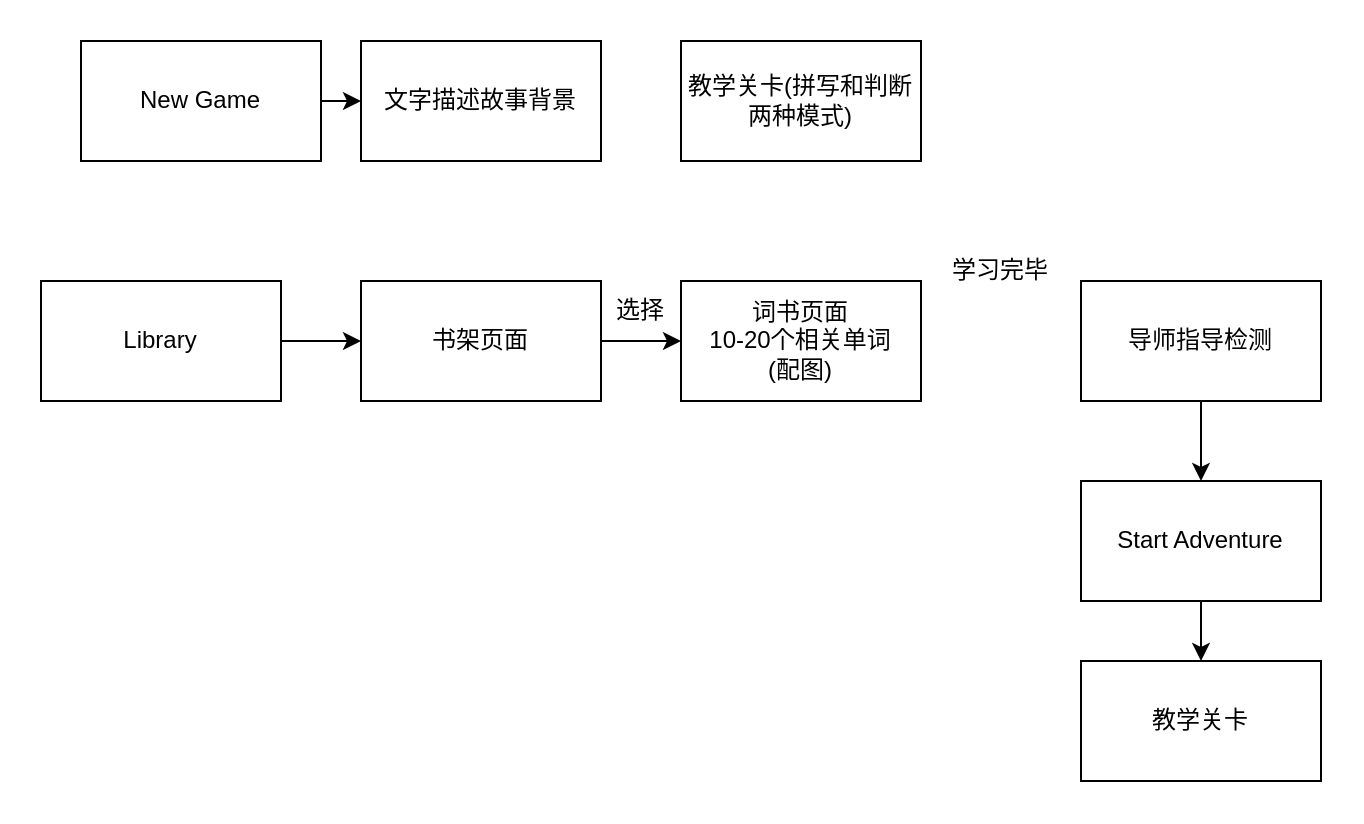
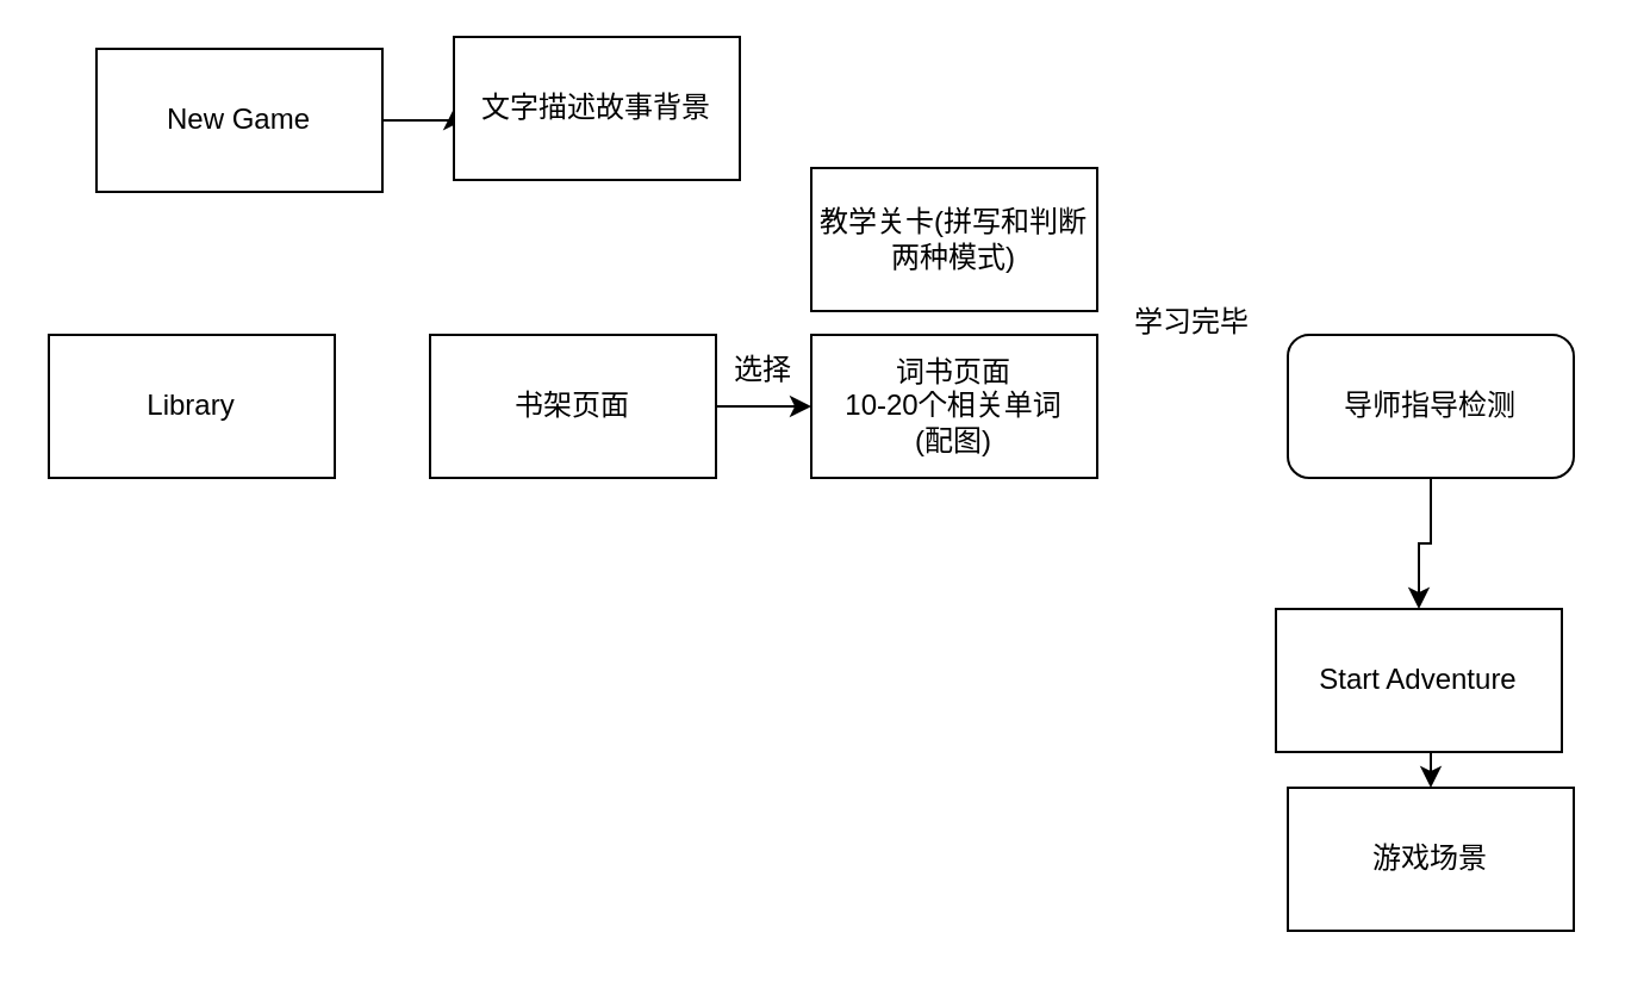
  <mxCell id="0" />
  <mxCell id="1" parent="0" />
  <mxCell id="2" style="edgeStyle=orthogonalEdgeStyle;rounded=0;orthogonalLoop=1;jettySize=auto;html=1;exitX=1;exitY=0.5;exitDx=0;exitDy=0;entryX=0;entryY=0.5;entryDx=0;entryDy=0;" edge="1" parent="1" source="3" target="4"><mxGeometry relative="1" as="geometry" /></mxCell>
  <mxCell id="3" value="New Game" style="rounded=0;whiteSpace=wrap;html=1;" vertex="1" parent="1"><mxGeometry x="40" y="20" width="120" height="60" as="geometry" /></mxCell>
- <mxCell id="4" value="文字描述故事背景" style="rounded=0;whiteSpace=wrap;html=1;" vertex="1" parent="1"><mxGeometry x="180" y="20" width="120" height="60" as="geometry" /></mxCell>
- <mxCell id="5" value="教学关卡(拼写和判断两种模式)" style="rounded=0;whiteSpace=wrap;html=1;" vertex="1" parent="1"><mxGeometry x="340" y="20" width="120" height="60" as="geometry" /></mxCell>
- <mxCell id="6" style="edgeStyle=orthogonalEdgeStyle;rounded=0;orthogonalLoop=1;jettySize=auto;html=1;exitX=1;exitY=0.5;exitDx=0;exitDy=0;entryX=0;entryY=0.5;entryDx=0;entryDy=0;" edge="1" parent="1" source="7" target="9"><mxGeometry relative="1" as="geometry" /></mxCell>
+ <mxCell id="4" value="文字描述故事背景" style="rounded=0;whiteSpace=wrap;html=1;" vertex="1" parent="1"><mxGeometry x="190" y="15" width="120" height="60" as="geometry" /></mxCell>
+ <mxCell id="5" value="教学关卡(拼写和判断两种模式)" style="rounded=0;whiteSpace=wrap;html=1;" vertex="1" parent="1"><mxGeometry x="340" y="70" width="120" height="60" as="geometry" /></mxCell>
  <mxCell id="7" value="Library" style="rounded=0;whiteSpace=wrap;html=1;" vertex="1" parent="1"><mxGeometry x="20" y="140" width="120" height="60" as="geometry" /></mxCell>
  <mxCell id="8" style="edgeStyle=orthogonalEdgeStyle;rounded=0;orthogonalLoop=1;jettySize=auto;html=1;exitX=1;exitY=0.5;exitDx=0;exitDy=0;entryX=0;entryY=0.5;entryDx=0;entryDy=0;" edge="1" parent="1" source="9" target="10"><mxGeometry relative="1" as="geometry" /></mxCell>
  <mxCell id="9" value="书架页面" style="rounded=0;whiteSpace=wrap;html=1;" vertex="1" parent="1"><mxGeometry x="180" y="140" width="120" height="60" as="geometry" /></mxCell>
  <mxCell id="10" value="词书页面&lt;div&gt;10-20个相关单词&lt;/div&gt;&lt;div&gt;(配图)&lt;/div&gt;" style="rounded=0;whiteSpace=wrap;html=1;" vertex="1" parent="1"><mxGeometry x="340" y="140" width="120" height="60" as="geometry" /></mxCell>
  <mxCell id="11" style="edgeStyle=orthogonalEdgeStyle;rounded=0;orthogonalLoop=1;jettySize=auto;html=1;exitX=0.5;exitY=1;exitDx=0;exitDy=0;entryX=0.5;entryY=0;entryDx=0;entryDy=0;" edge="1" parent="1" source="12" target="16"><mxGeometry relative="1" as="geometry" /></mxCell>
- <mxCell id="12" value="导师指导检测" style="rounded=0;whiteSpace=wrap;html=1;" vertex="1" parent="1"><mxGeometry x="540" y="140" width="120" height="60" as="geometry" /></mxCell>
+ <mxCell id="12" value="导师指导检测" style="whiteSpace=wrap;html=1;rounded=1;" vertex="1" parent="1"><mxGeometry x="540" y="140" width="120" height="60" as="geometry" /></mxCell>
  <mxCell id="13" value="选择" style="text;html=1;align=center;verticalAlign=middle;whiteSpace=wrap;rounded=0;" vertex="1" parent="1"><mxGeometry x="290" y="140" width="60" height="30" as="geometry" /></mxCell>
  <mxCell id="14" value="学习完毕" style="text;html=1;align=center;verticalAlign=middle;whiteSpace=wrap;rounded=0;" vertex="1" parent="1"><mxGeometry x="470" y="120" width="60" height="30" as="geometry" /></mxCell>
  <mxCell id="15" style="edgeStyle=orthogonalEdgeStyle;rounded=0;orthogonalLoop=1;jettySize=auto;html=1;exitX=0.5;exitY=1;exitDx=0;exitDy=0;entryX=0.5;entryY=0;entryDx=0;entryDy=0;" edge="1" parent="1" source="16" target="17"><mxGeometry relative="1" as="geometry" /></mxCell>
- <mxCell id="16" value="Start Adventure" style="rounded=0;whiteSpace=wrap;html=1;" vertex="1" parent="1"><mxGeometry x="540" y="240" width="120" height="60" as="geometry" /></mxCell>
- <mxCell id="17" value="教学关卡" style="rounded=0;whiteSpace=wrap;html=1;" vertex="1" parent="1"><mxGeometry x="540" y="330" width="120" height="60" as="geometry" /></mxCell>
+ <mxCell id="16" value="Start Adventure" style="rounded=0;whiteSpace=wrap;html=1;" vertex="1" parent="1"><mxGeometry x="535" y="255" width="120" height="60" as="geometry" /></mxCell>
+ <mxCell id="17" value="游戏场景" style="rounded=0;whiteSpace=wrap;html=1;" vertex="1" parent="1"><mxGeometry x="540" y="330" width="120" height="60" as="geometry" /></mxCell>
